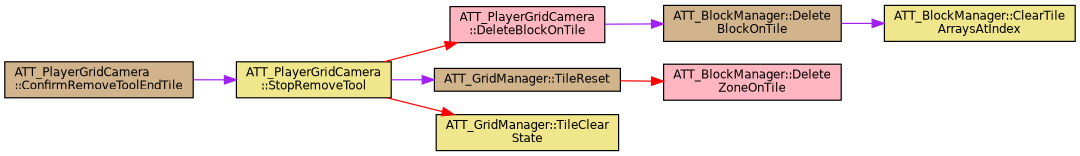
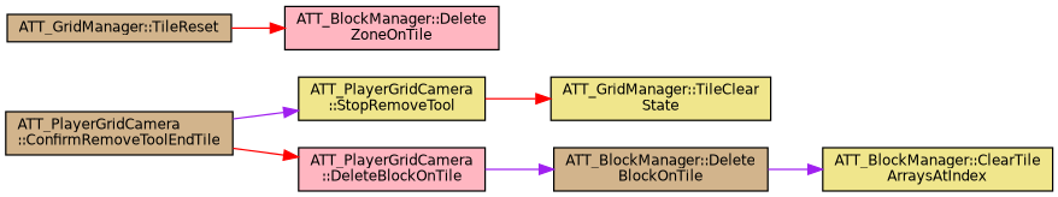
  digraph {
    rankdir=LR
    node [color=black fillcolor=tan fontname=Helvetica fontsize=10 shape=record style=filled]
    edge [color=purple fontname=Helvetica fontsize=10 labelfontname=Helvetica labelfontsize=10 style=solid]
    n1 [fontcolor=black height=0.2 label="ATT_PlayerGridCamera\l::ConfirmRemoveToolEndTile" width=0.4]
    n2 [fillcolor=khaki height=0.2 label="ATT_PlayerGridCamera\l::StopRemoveTool" width=0.4]
    n3 [fillcolor=lightpink height=0.2 label="ATT_PlayerGridCamera\l::DeleteBlockOnTile" width=0.4]
    n4 [height=0.2 label="ATT_GridManager::TileReset" width=0.4]
    n5 [fillcolor=khaki height=0.2 label="ATT_GridManager::TileClear\lState" width=0.4]
    n6 [height=0.2 label="ATT_BlockManager::Delete\lBlockOnTile" width=0.4]
    n7 [fillcolor=lightpink height=0.2 label="ATT_BlockManager::Delete\lZoneOnTile" width=0.4]
    n8 [fillcolor=khaki height=0.2 label="ATT_BlockManager::ClearTile\lArraysAtIndex" width=0.4]
    n1 -> n2
-   n2 -> n3 [color=red]
-   n2 -> n4
+   n1 -> n3 [color=red]
    n2 -> n5 [color=red]
    n3 -> n6
    n4 -> n7 [color=red]
    n6 -> n8
  }
